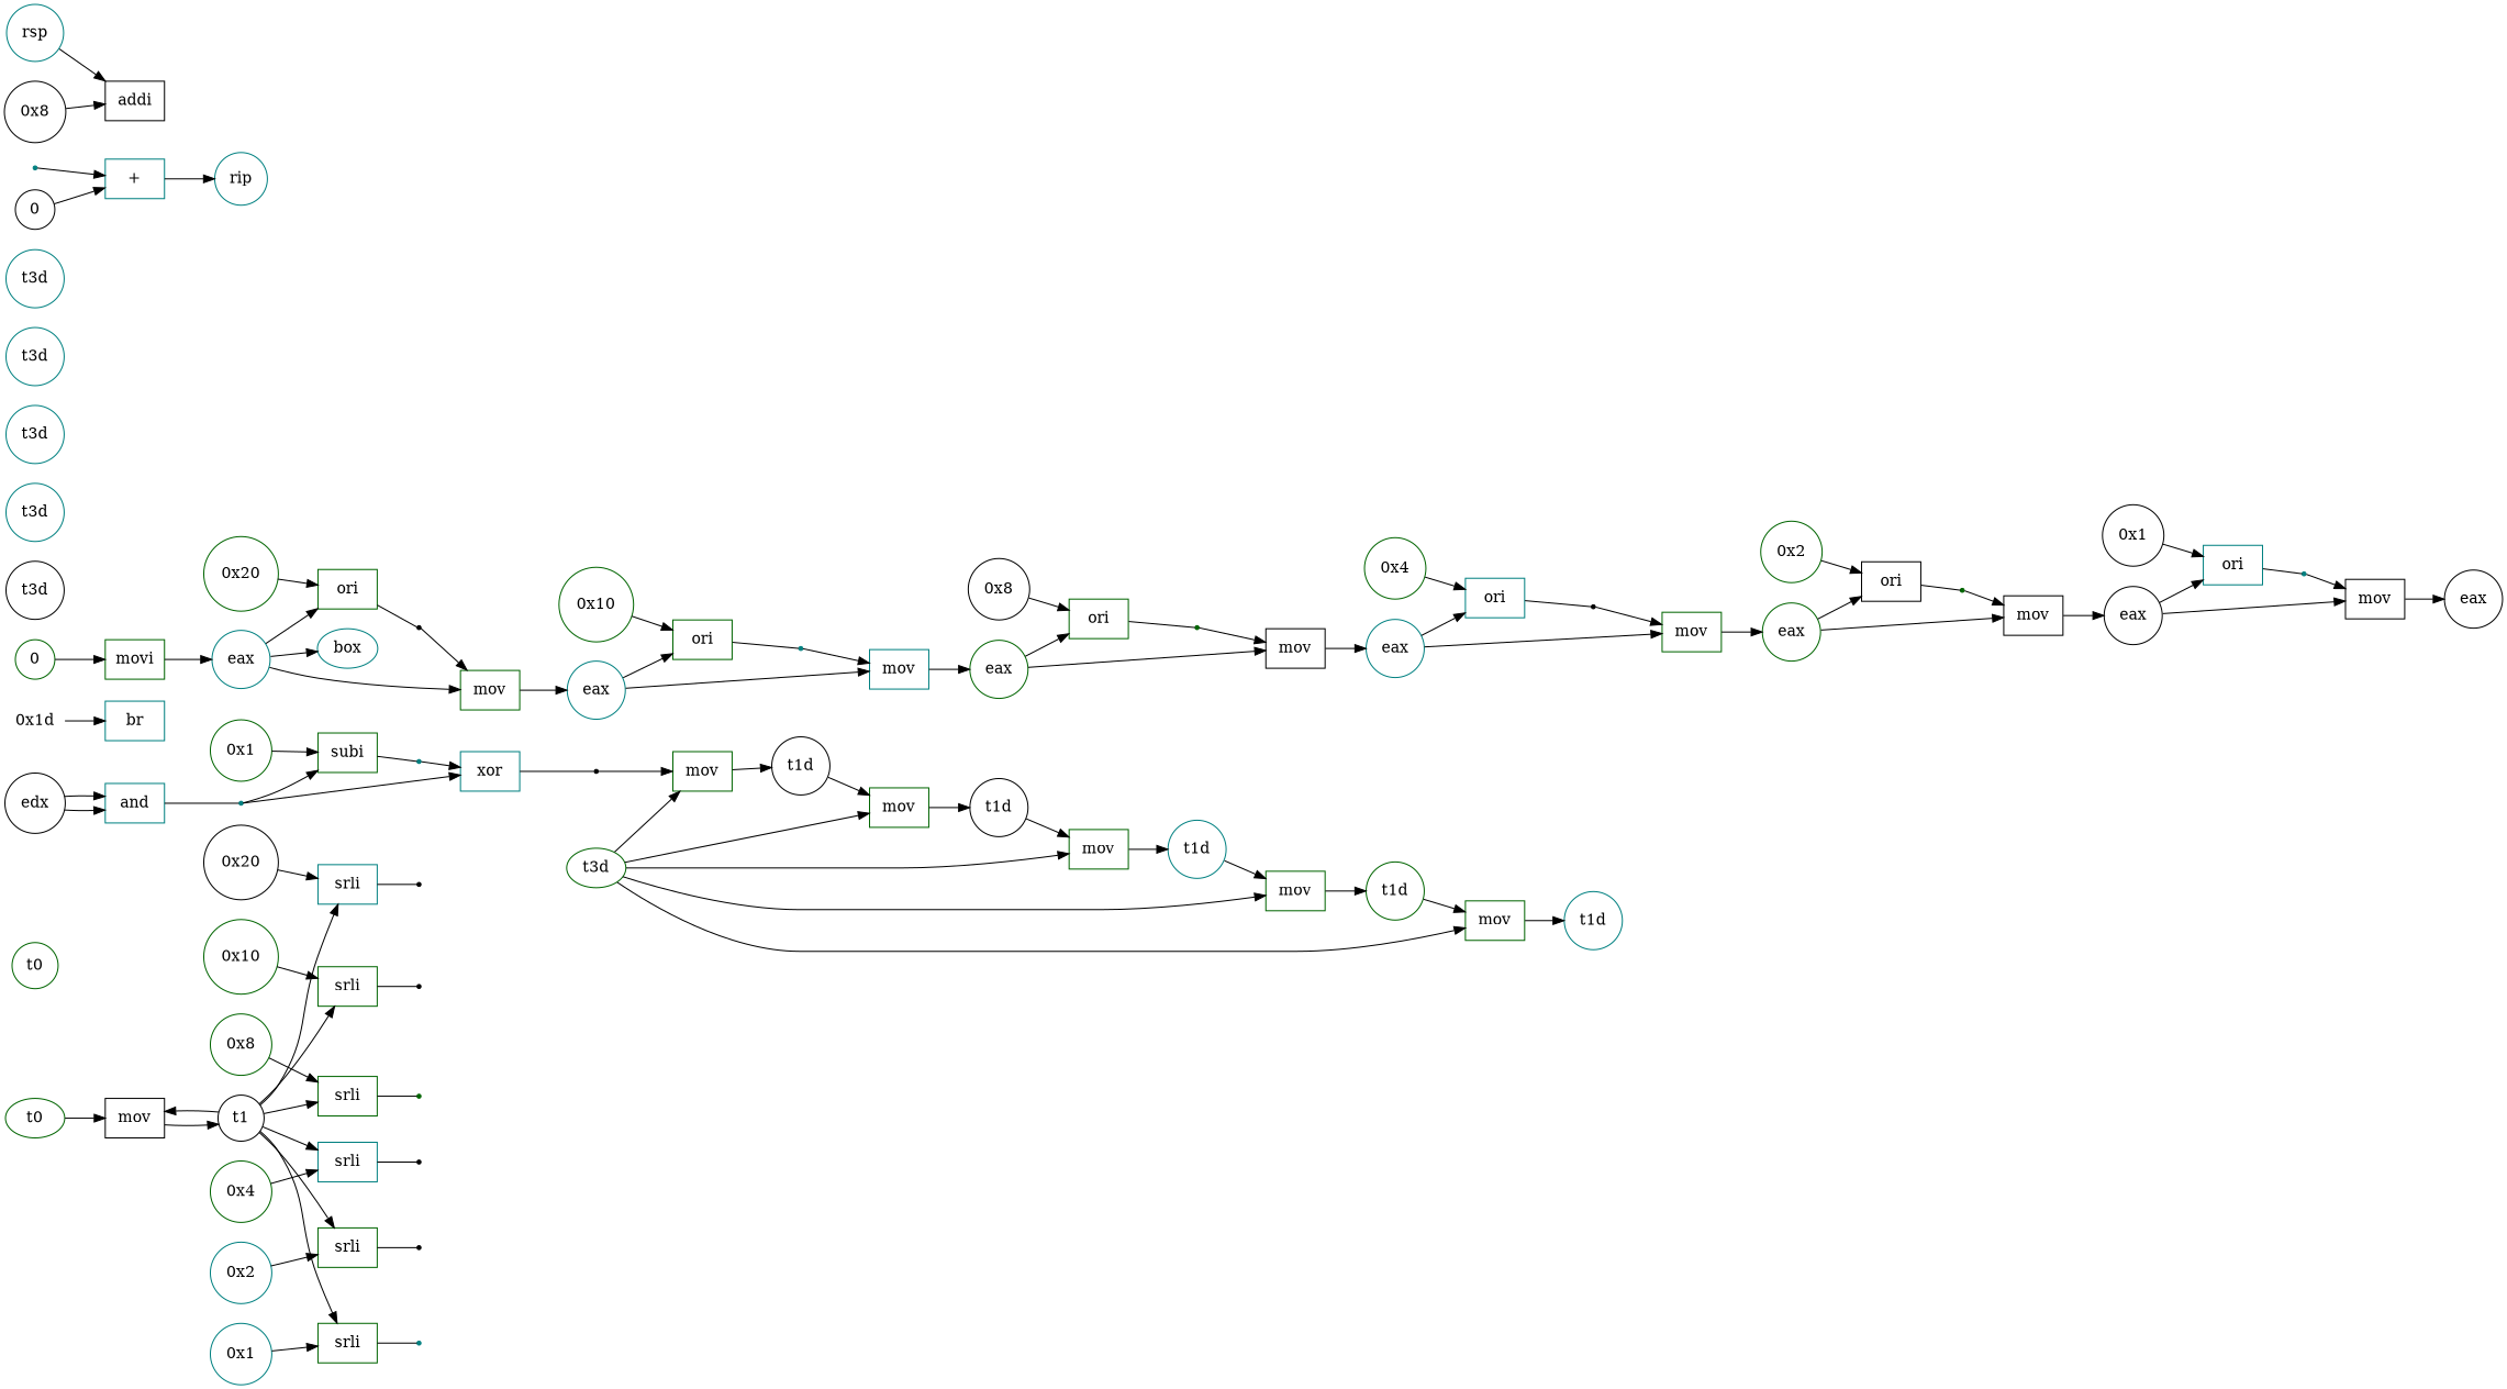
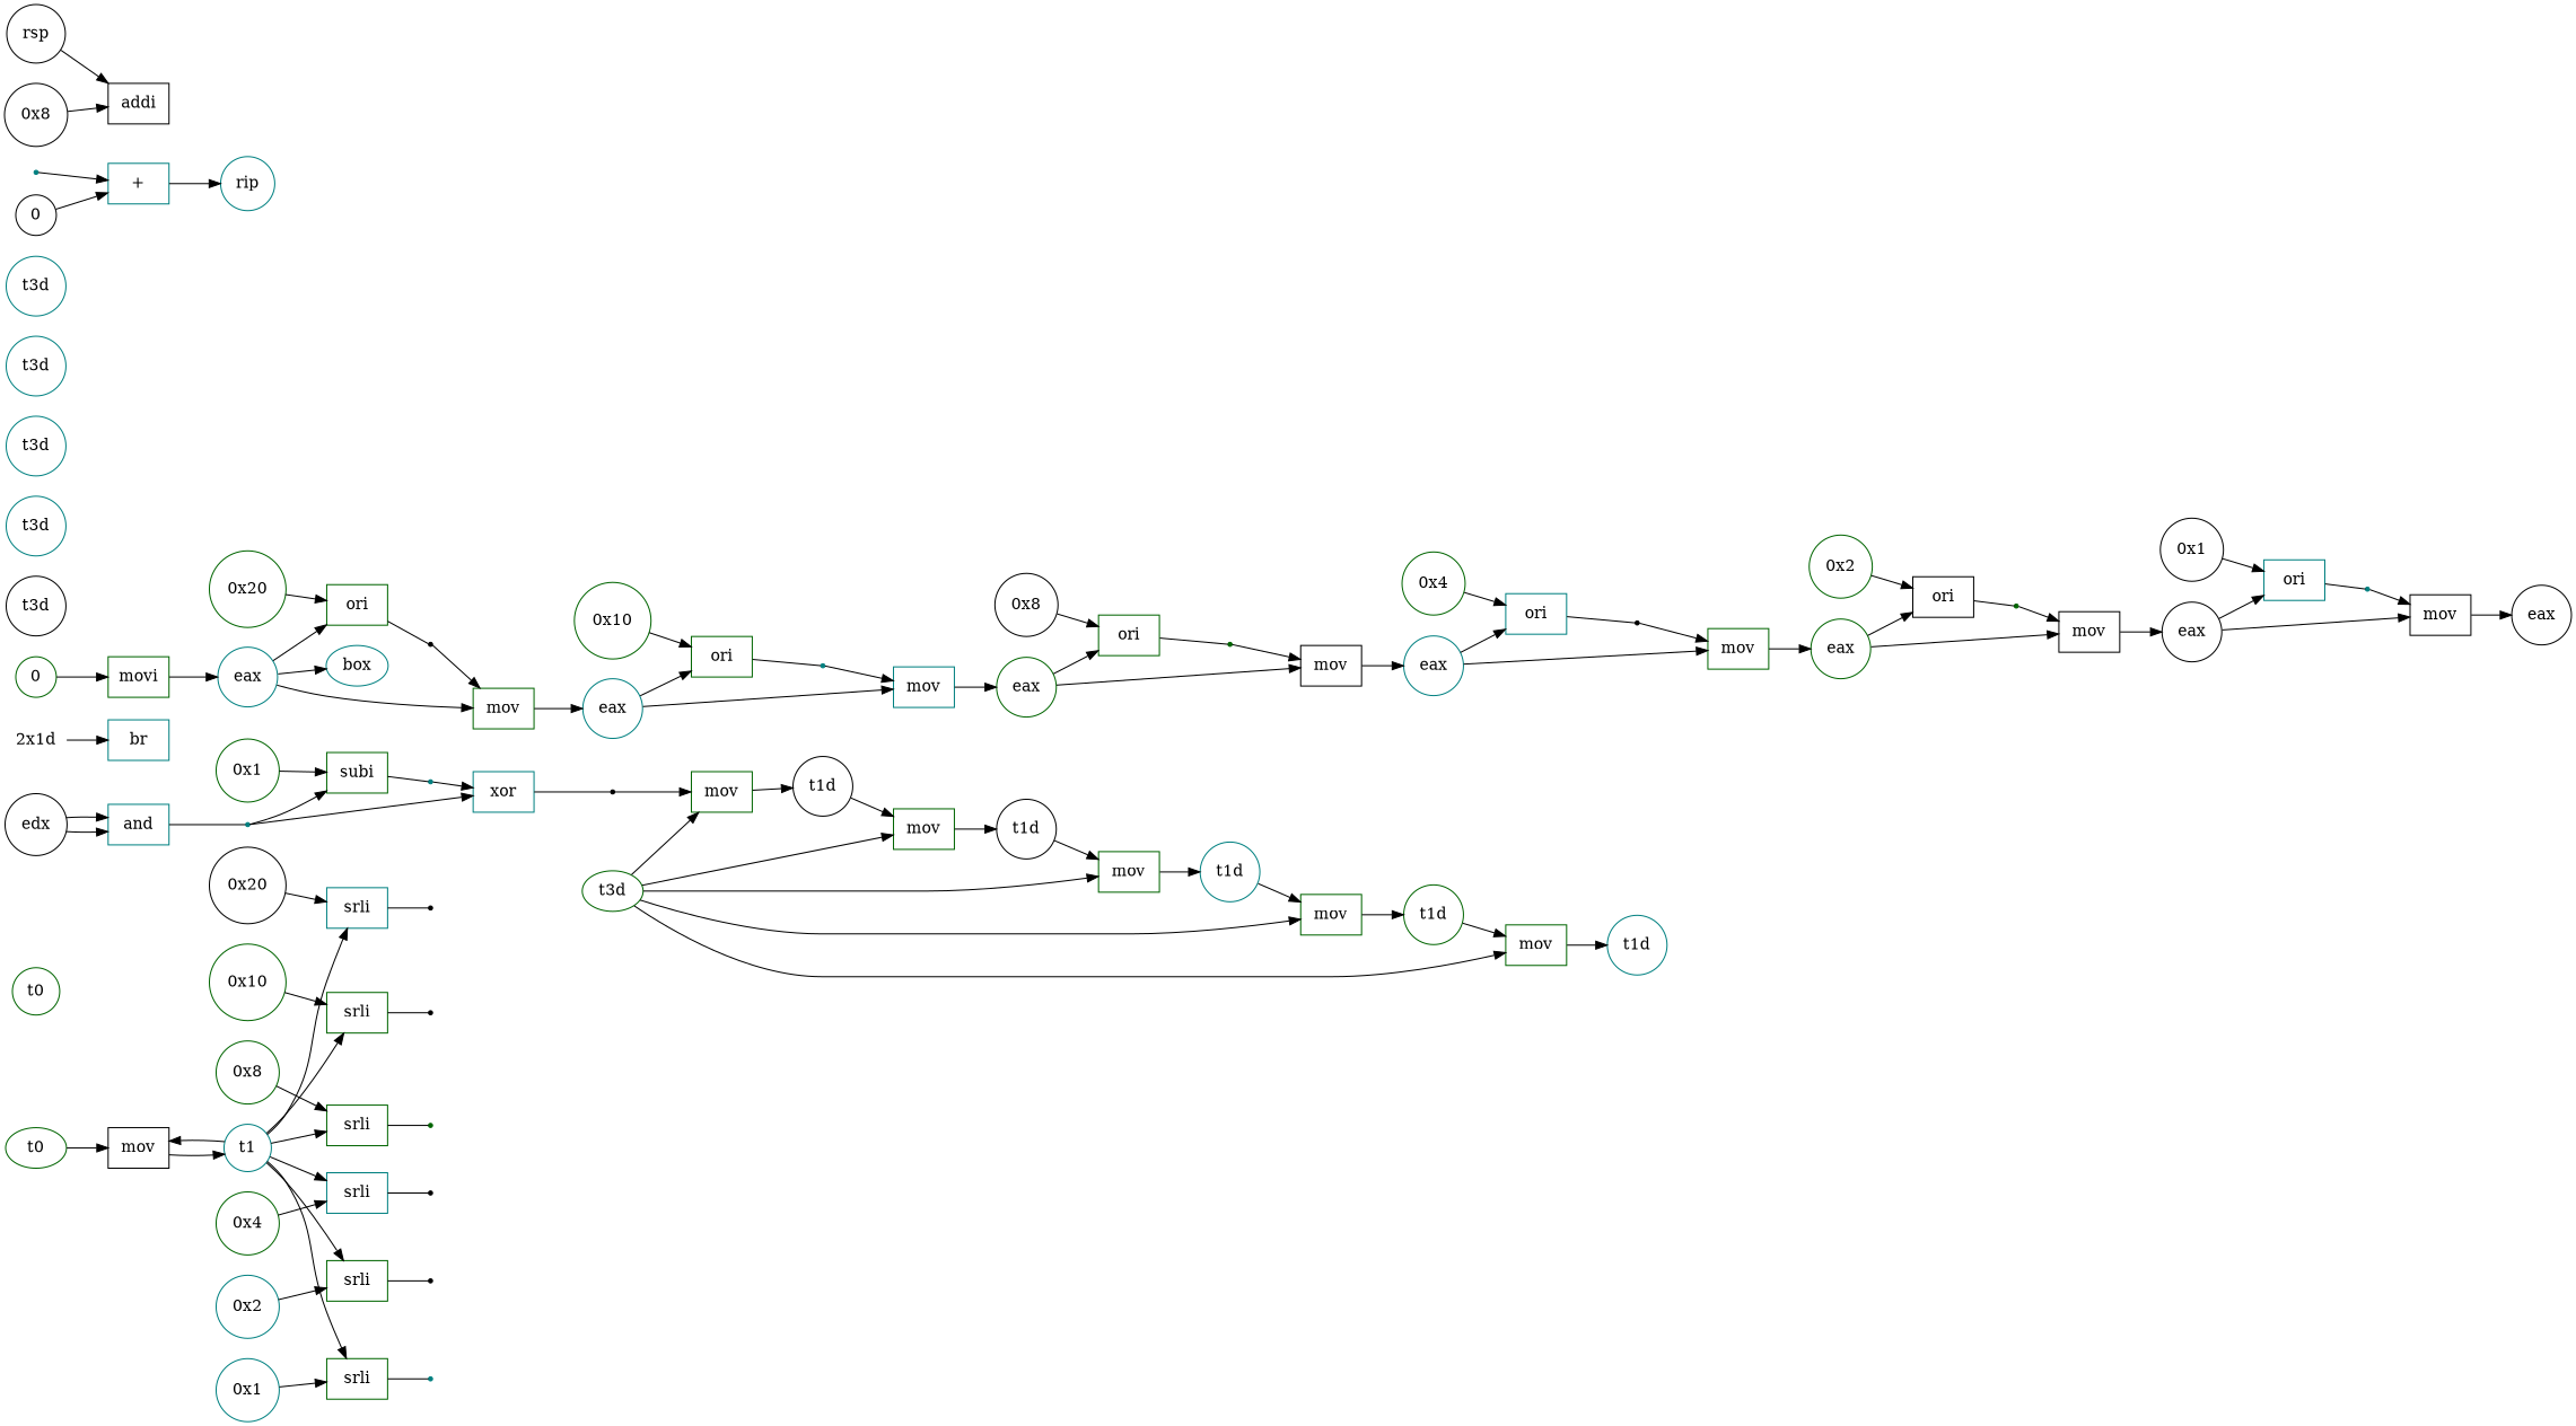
  digraph {
    rankdir=LR
    node [color=darkgreen shape=circle]
    n1 [color=black label=mov shape=box]
-   n2 [color=black label=t1]
+   n2 [color=teal label=t1]
    n3 [color=teal label=srli shape=box]
    n4 [label=srli shape=box]
    n5 [label=srli shape=box]
    n6 [color=teal label=srli shape=box]
    n7 [label=srli shape=box]
    n8 [label=srli shape=box]
    n9 [color=black label=t3 shape=point]
    n10 [color=black label=t3 shape=point]
    n11 [label=t3 shape=point]
    n12 [color=black label=t3 shape=point]
    n13 [color=black label=t3 shape=point]
    n14 [color=teal label=t3 shape=point]
    n15 [label=t0]
    t0 [shape=""]
    n17 [color=teal label=and shape=box]
    n18 [color=teal label=t1d shape=point]
    n19 [label=subi shape=box]
    n20 [color=teal label=xor shape=box]
    n21 [color=teal label=t2d shape=point]
    n22 [color=black label=t1d shape=point]
    n23 [color=black label=edx]
    n24 [color=teal label=br shape=box]
-   n25 [color=black label="0x1d" shape=plaintext]
+   n25 [color=black label="2x1d" shape=plaintext]
    n26 [label=movi shape=box]
    n27 [color=teal label=eax]
    box [color=teal shape=""]
    n29 [label=ori shape=box]
    n30 [label=mov shape=box]
    n31 [color=black label=t4d shape=point]
    n32 [color=teal label=eax]
    n33 [label=0]
    n34 [label="0x1"]
    n35 [label=mov shape=box]
    n36 [color=black label=t1d]
    n37 [color=black label="0x20"]
    n38 [label="0x20"]
    n39 [label=ori shape=box]
    n40 [color=teal label=mov shape=box]
    n41 [color=teal label=t4d shape=point]
    n42 [label=eax]
    n43 [label=mov shape=box]
    n44 [color=black label=t1d]
    n45 [color=black label=t3d]
    t3d [shape=""]
    n47 [label=mov shape=box]
    n48 [label=mov shape=box]
    n49 [label=mov shape=box]
    n50 [color=teal label=t1d]
    n51 [label=t1d]
    n52 [color=teal label=t1d]
    n53 [label="0x10"]
    n54 [label="0x10"]
    n55 [label=ori shape=box]
    n56 [color=black label=mov shape=box]
    n57 [label=t4d shape=point]
    n58 [color=teal label=eax]
    n59 [color=teal label=t3d]
    n60 [label="0x8"]
    n61 [color=black label="0x8"]
    n62 [color=teal label=ori shape=box]
    n63 [label=mov shape=box]
    n64 [color=black label=t4d shape=point]
    n65 [label=eax]
    n66 [color=teal label=t3d]
    n67 [label="0x4"]
    n68 [label="0x4"]
    n69 [color=black label=ori shape=box]
    n70 [color=black label=mov shape=box]
    n71 [label=t4d shape=point]
    n72 [color=black label=eax]
    n73 [color=teal label=t3d]
    n74 [color=teal label="0x2"]
    n75 [label="0x2"]
    n76 [color=teal label=ori shape=box]
    n77 [color=black label=mov shape=box]
    n78 [color=teal label=t4d shape=point]
    n79 [color=black label=eax]
    n80 [color=teal label=t3d]
    n81 [color=teal label="0x1"]
    n82 [color=black label="0x1"]
    n83 [color=teal label=t1 shape=point]
    n84 [color=teal label="+" shape=box]
    n85 [color=teal label=rip]
    n86 [color=black label=addi shape=box]
-   n87 [color=teal label=rsp]
+   n87 [color=black label=rsp]
    n88 [color=black label="0x8"]
    n89 [color=black label=0]
    n1 -> n2
    n2 -> n1
    n2 -> n3
    n2 -> n4
    n2 -> n5
    n2 -> n6
    n2 -> n7
    n2 -> n8
    n3 -> n9 [dir=none]
    n4 -> n10 [dir=none]
    n5 -> n11 [dir=none]
    n6 -> n12 [dir=none]
    n7 -> n13 [dir=none]
    n8 -> n14 [dir=none]
    t0 -> n1
    n17 -> n18 [dir=none]
    n18 -> n19
    n18 -> n20
    n19 -> n21 [dir=none]
    n20 -> n22 [dir=none]
    n21 -> n20
    n22 -> n35
    n23 -> n17
    n23 -> n17
    n25 -> n24
    n26 -> n27
    n27 -> box
    n27 -> n29
    n27 -> n30
    n29 -> n31 [dir=none]
    n30 -> n32
    n31 -> n30
    n32 -> n39
    n32 -> n40
    n33 -> n26
    n34 -> n19
    n35 -> n36
    n36 -> n43
    n37 -> n3
    n38 -> n29
    n39 -> n41 [dir=none]
    n40 -> n42
    n41 -> n40
    n42 -> n55
    n42 -> n56
    n43 -> n44
    n44 -> n47
    t3d -> n35
    t3d -> n43
    t3d -> n47
    t3d -> n48
    t3d -> n49
    n47 -> n50
    n48 -> n51
    n49 -> n52
    n50 -> n48
    n51 -> n49
    n53 -> n4
    n54 -> n39
    n55 -> n57 [dir=none]
    n56 -> n58
    n57 -> n56
    n58 -> n62
    n58 -> n63
    n60 -> n5
    n61 -> n55
    n62 -> n64 [dir=none]
    n63 -> n65
    n64 -> n63
    n65 -> n69
    n65 -> n70
    n67 -> n6
    n68 -> n62
    n69 -> n71 [dir=none]
    n70 -> n72
    n71 -> n70
    n72 -> n76
    n72 -> n77
    n74 -> n7
    n75 -> n69
    n76 -> n78 [dir=none]
    n77 -> n79
    n78 -> n77
    n81 -> n8
    n82 -> n76
    n83 -> n84
    n84 -> n85
    n87 -> n86
    n88 -> n86
    n89 -> n84
  }
